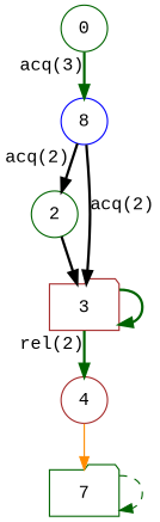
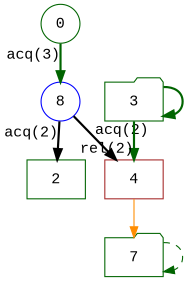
  digraph {
    fontname="Liberation Mono"
    node [color=darkgreen fontname="Liberation Mono" shape=circle]
    edge [color=darkgreen fontname="Liberation Mono" style=bold]
    0
    n2 [color=blue label=8]
-   2
-   3 [color=brown shape=folder]
-   4 [color=brown]
+   2 [shape=box]
+   3 [shape=folder]
+   4 [color=brown shape=box]
    n6 [label=7 shape=folder]
    0 -> n2 [xlabel="acq(3)"]
    n2 -> 2 [color=black xlabel="acq(2)"]
-   n2 -> 3 [color=black xlabel="acq(2)"]
-   2 -> 3 [color=black]
+   n2 -> 4 [color=black xlabel="acq(2)"]
    3 -> 3
    3 -> 4 [xlabel="rel(2)"]
    4 -> n6 [color=darkorange style=solid]
    n6 -> n6 [style=dashed]
  }
